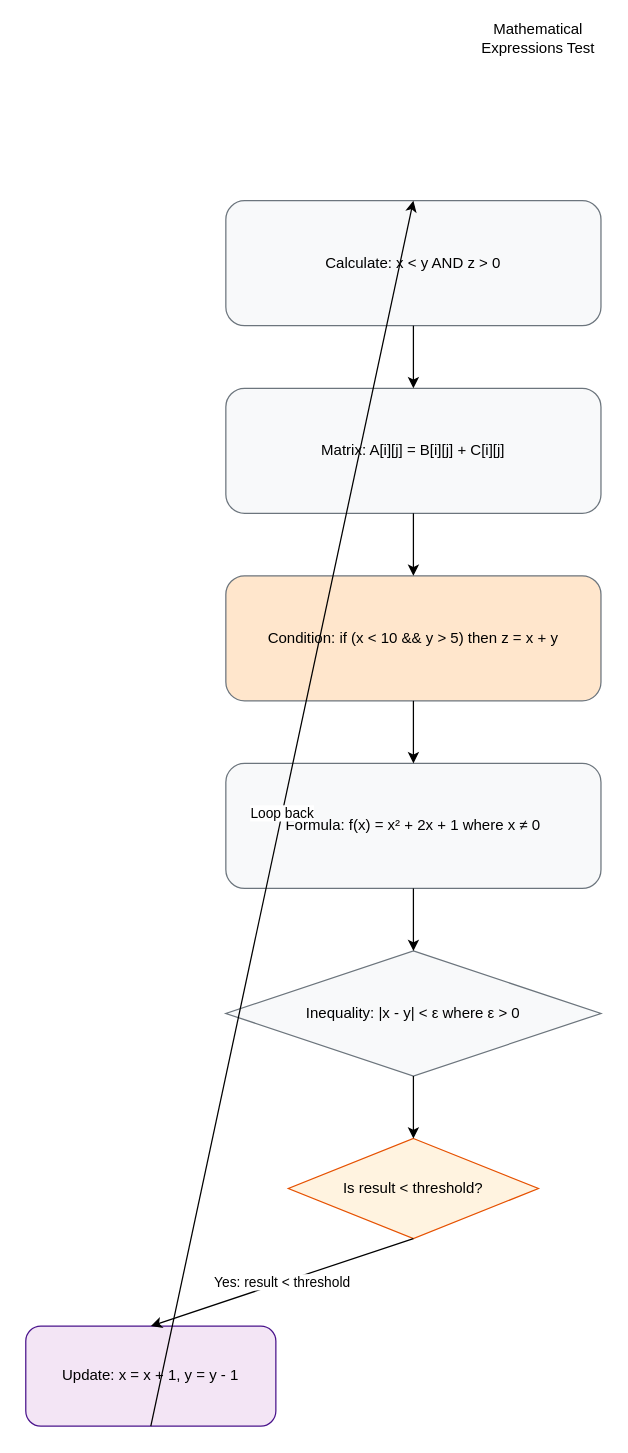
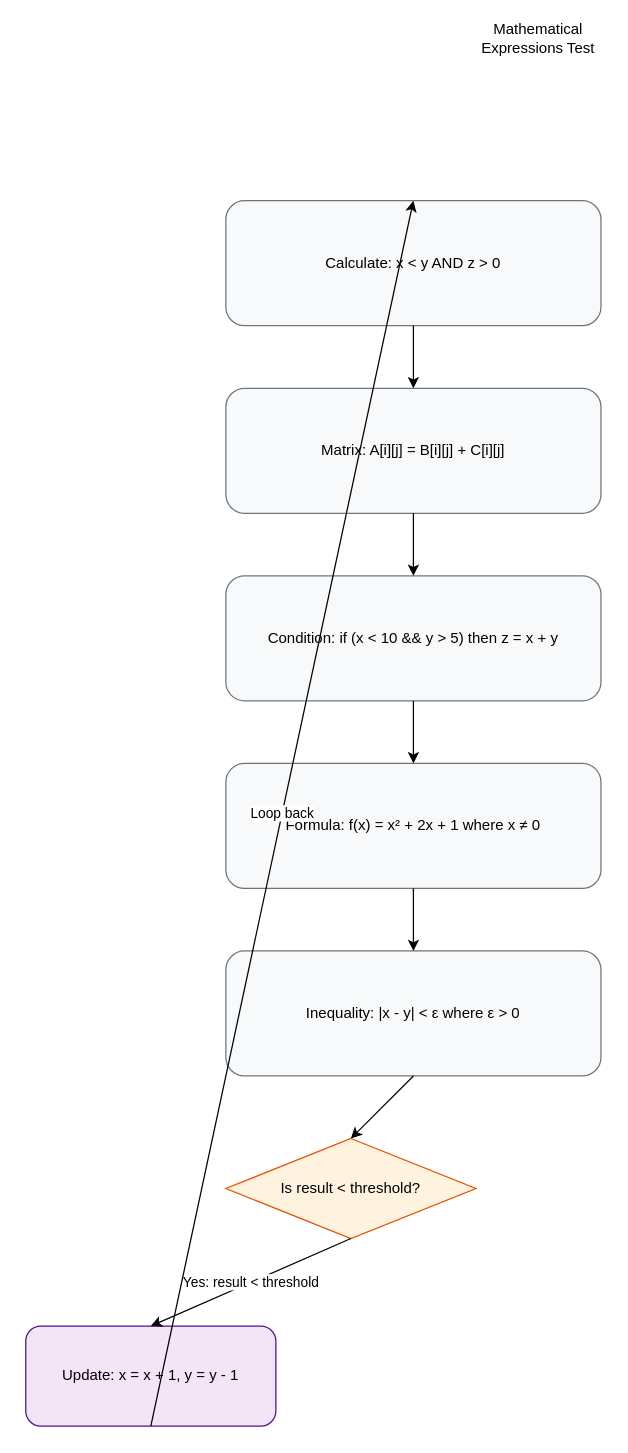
  <mxCell id="0" />
  <mxCell id="1" parent="0" />
  <mxCell id="2" value="Mathematical Expressions Test" style="text;html=1;strokeColor=none;fillColor=none;align=center;verticalAlign=middle;whiteSpace=wrap;rounded=0;" vertex="1" parent="1"><mxGeometry x="380" y="20" width="100" height="20" as="geometry" /></mxCell>
  <mxCell id="3" value="Calculate: x &lt; y AND z &gt; 0" style="rounded=1;whiteSpace=wrap;html=1;fillColor=#f8f9fa;strokeColor=#6c757d;" vertex="1" parent="1"><mxGeometry x="180" y="160" width="300" height="100" as="geometry" /></mxCell>
  <mxCell id="4" value="Matrix: A[i][j] = B[i][j] + C[i][j]" style="rounded=1;whiteSpace=wrap;html=1;fillColor=#f8f9fa;strokeColor=#6c757d;" vertex="1" parent="1"><mxGeometry x="180" y="310" width="300" height="100" as="geometry" /></mxCell>
- <mxCell id="5" value="Condition: if (x &lt; 10 &amp;&amp; y &gt; 5) then z = x + y" style="rounded=1;whiteSpace=wrap;html=1;fillColor=#ffe6cc;strokeColor=#6c757d;" vertex="1" parent="1"><mxGeometry x="180" y="460" width="300" height="100" as="geometry" /></mxCell>
+ <mxCell id="5" value="Condition: if (x &lt; 10 &amp;&amp; y &gt; 5) then z = x + y" style="rounded=1;whiteSpace=wrap;html=1;fillColor=#f8f9fa;strokeColor=#6c757d;" vertex="1" parent="1"><mxGeometry x="180" y="460" width="300" height="100" as="geometry" /></mxCell>
  <mxCell id="6" value="Formula: f(x) = x² + 2x + 1 where x ≠ 0" style="rounded=1;whiteSpace=wrap;html=1;fillColor=#f8f9fa;strokeColor=#6c757d;" vertex="1" parent="1"><mxGeometry x="180" y="610" width="300" height="100" as="geometry" /></mxCell>
- <mxCell id="7" value="Inequality: |x - y| &lt; ε where ε &gt; 0" style="rhombus;whiteSpace=wrap;html=1;fillColor=#f8f9fa;strokeColor=#6c757d;" vertex="1" parent="1"><mxGeometry x="180" y="760" width="300" height="100" as="geometry" /></mxCell>
- <mxCell id="8" value="Is result &lt; threshold?" style="rhombus;whiteSpace=wrap;html=1;fillColor=#fff3e0;strokeColor=#e65100;" vertex="1" parent="1"><mxGeometry x="230" y="910" width="200" height="80" as="geometry" /></mxCell>
+ <mxCell id="7" value="Inequality: |x - y| &lt; ε where ε &gt; 0" style="rounded=1;whiteSpace=wrap;html=1;fillColor=#f8f9fa;strokeColor=#6c757d;" vertex="1" parent="1"><mxGeometry x="180" y="760" width="300" height="100" as="geometry" /></mxCell>
+ <mxCell id="8" value="Is result &lt; threshold?" style="rhombus;whiteSpace=wrap;html=1;fillColor=#fff3e0;strokeColor=#e65100;" vertex="1" parent="1"><mxGeometry x="180" y="910" width="200" height="80" as="geometry" /></mxCell>
  <mxCell id="9" value="Update: x = x + 1, y = y - 1" style="rounded=1;whiteSpace=wrap;html=1;fillColor=#f3e5f5;strokeColor=#4a148c;" vertex="1" parent="1"><mxGeometry x="20" y="1060" width="200" height="80" as="geometry" /></mxCell>
  <mxCell id="10" value="" style="endArrow=classic;html=1;rounded=0;exitX=0.5;exitY=1;exitDx=0;exitDy=0;entryX=0.5;entryY=0;entryDx=0;entryDy=0;" edge="1" parent="1" source="3" target="4"><mxGeometry width="50" height="50" relative="1" as="geometry"><mxPoint x="280" y="310" as="sourcePoint" /><mxPoint x="280" y="240" as="targetPoint" /></mxGeometry></mxCell>
  <mxCell id="11" value="" style="endArrow=classic;html=1;rounded=0;exitX=0.5;exitY=1;exitDx=0;exitDy=0;entryX=0.5;entryY=0;entryDx=0;entryDy=0;" edge="1" parent="1" source="4" target="5"><mxGeometry width="50" height="50" relative="1" as="geometry"><mxPoint x="280" y="460" as="sourcePoint" /><mxPoint x="280" y="390" as="targetPoint" /></mxGeometry></mxCell>
  <mxCell id="12" value="" style="endArrow=classic;html=1;rounded=0;exitX=0.5;exitY=1;exitDx=0;exitDy=0;entryX=0.5;entryY=0;entryDx=0;entryDy=0;" edge="1" parent="1" source="5" target="6"><mxGeometry width="50" height="50" relative="1" as="geometry"><mxPoint x="280" y="610" as="sourcePoint" /><mxPoint x="280" y="540" as="targetPoint" /></mxGeometry></mxCell>
  <mxCell id="13" value="" style="endArrow=classic;html=1;rounded=0;exitX=0.5;exitY=1;exitDx=0;exitDy=0;entryX=0.5;entryY=0;entryDx=0;entryDy=0;" edge="1" parent="1" source="6" target="7"><mxGeometry width="50" height="50" relative="1" as="geometry"><mxPoint x="280" y="760" as="sourcePoint" /><mxPoint x="280" y="690" as="targetPoint" /></mxGeometry></mxCell>
  <mxCell id="14" value="" style="endArrow=classic;html=1;rounded=0;exitX=0.5;exitY=1;exitDx=0;exitDy=0;entryX=0.5;entryY=0;entryDx=0;entryDy=0;" edge="1" parent="1" source="7" target="8"><mxGeometry width="50" height="50" relative="1" as="geometry"><mxPoint x="280" y="910" as="sourcePoint" /><mxPoint x="280" y="840" as="targetPoint" /></mxGeometry></mxCell>
  <mxCell id="15" value="Yes: result &lt; threshold" style="endArrow=classic;html=1;rounded=0;exitX=0.5;exitY=1;exitDx=0;exitDy=0;entryX=0.5;entryY=0;entryDx=0;entryDy=0;" edge="1" parent="1" source="8" target="9"><mxGeometry width="50" height="50" relative="1" as="geometry"><mxPoint x="120" y="1060" as="sourcePoint" /><mxPoint x="280" y="990" as="targetPoint" /></mxGeometry></mxCell>
  <mxCell id="16" value="Loop back" style="endArrow=classic;html=1;rounded=0;exitX=0.5;exitY=1;exitDx=0;exitDy=0;entryX=0.5;entryY=0;entryDx=0;entryDy=0;" edge="1" parent="1" source="9" target="3"><mxGeometry width="50" height="50" relative="1" as="geometry"><mxPoint x="280" y="160" as="sourcePoint" /><mxPoint x="120" y="1140" as="targetPoint" /></mxGeometry></mxCell>
